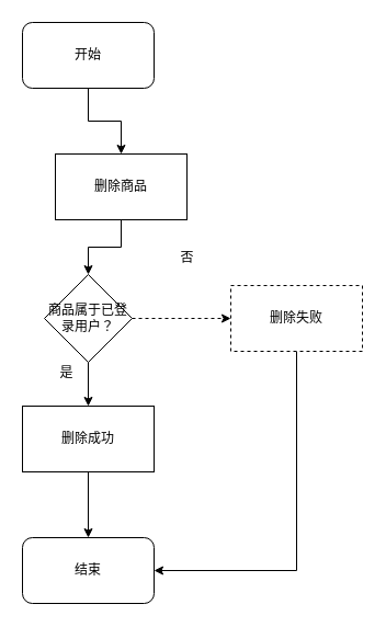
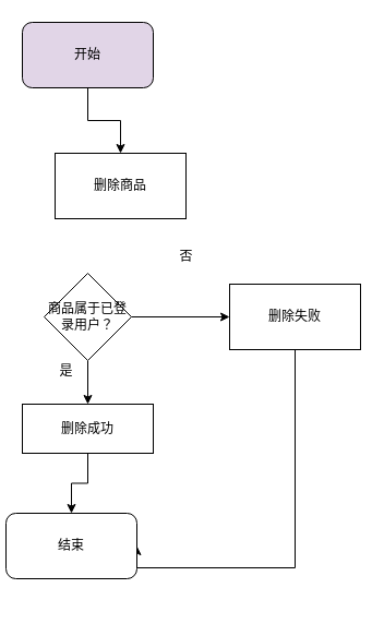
  <mxCell id="0" />
  <mxCell id="1" parent="0" />
  <mxCell id="2" value="" style="edgeStyle=orthogonalEdgeStyle;rounded=0;orthogonalLoop=1;jettySize=auto;html=1;" edge="1" parent="1" source="3" target="5"><mxGeometry relative="1" as="geometry" /></mxCell>
- <mxCell id="3" value="开始" style="rounded=1;whiteSpace=wrap;html=1;" vertex="1" parent="1"><mxGeometry x="20" y="20" width="120" height="60" as="geometry" /></mxCell>
- <mxCell id="4" value="" style="edgeStyle=orthogonalEdgeStyle;rounded=0;orthogonalLoop=1;jettySize=auto;html=1;" edge="1" parent="1" source="5" target="8"><mxGeometry relative="1" as="geometry" /></mxCell>
+ <mxCell id="3" value="开始" style="rounded=1;whiteSpace=wrap;html=1;fillColor=#e1d5e7;" vertex="1" parent="1"><mxGeometry x="20" y="20" width="120" height="60" as="geometry" /></mxCell>
  <mxCell id="5" value="删除商品" style="rounded=0;whiteSpace=wrap;html=1;" vertex="1" parent="1"><mxGeometry x="50" y="140" width="120" height="60" as="geometry" /></mxCell>
  <mxCell id="6" value="" style="edgeStyle=orthogonalEdgeStyle;rounded=0;orthogonalLoop=1;jettySize=auto;html=1;" edge="1" parent="1" source="8" target="10"><mxGeometry relative="1" as="geometry" /></mxCell>
- <mxCell id="7" value="" style="edgeStyle=orthogonalEdgeStyle;rounded=0;orthogonalLoop=1;jettySize=auto;html=1;dashed=1;" edge="1" parent="1" source="8" target="13"><mxGeometry relative="1" as="geometry" /></mxCell>
+ <mxCell id="7" value="" style="edgeStyle=orthogonalEdgeStyle;rounded=0;orthogonalLoop=1;jettySize=auto;html=1;" edge="1" parent="1" source="8" target="13"><mxGeometry relative="1" as="geometry" /></mxCell>
  <mxCell id="8" value="商品属于已登录用户？" style="rhombus;whiteSpace=wrap;html=1;" vertex="1" parent="1"><mxGeometry x="40" y="250" width="80" height="80" as="geometry" /></mxCell>
  <mxCell id="9" value="" style="edgeStyle=orthogonalEdgeStyle;rounded=0;orthogonalLoop=1;jettySize=auto;html=1;" edge="1" parent="1" source="10" target="15"><mxGeometry relative="1" as="geometry" /></mxCell>
- <mxCell id="10" value="删除成功" style="rounded=0;whiteSpace=wrap;html=1;" vertex="1" parent="1"><mxGeometry x="20" y="370" width="120" height="60" as="geometry" /></mxCell>
+ <mxCell id="10" value="删除成功" style="rounded=0;whiteSpace=wrap;html=1;" vertex="1" parent="1"><mxGeometry x="20" y="370" width="120" height="45" as="geometry" /></mxCell>
  <mxCell id="11" value="是" style="text;html=1;align=center;verticalAlign=middle;resizable=0;points=[];autosize=1;strokeColor=none;" vertex="1" parent="1"><mxGeometry x="45" y="330" width="30" height="20" as="geometry" /></mxCell>
  <mxCell id="12" style="edgeStyle=orthogonalEdgeStyle;rounded=0;orthogonalLoop=1;jettySize=auto;html=1;entryX=1;entryY=0.5;entryDx=0;entryDy=0;" edge="1" parent="1" source="13" target="15"><mxGeometry relative="1" as="geometry"><Array as="points"><mxPoint x="270" y="520" /></Array></mxGeometry></mxCell>
- <mxCell id="13" value="删除失败" style="rounded=0;whiteSpace=wrap;html=1;dashed=1;" vertex="1" parent="1"><mxGeometry x="210" y="260" width="120" height="60" as="geometry" /></mxCell>
+ <mxCell id="13" value="删除失败" style="rounded=0;whiteSpace=wrap;html=1;" vertex="1" parent="1"><mxGeometry x="210" y="260" width="120" height="60" as="geometry" /></mxCell>
  <mxCell id="14" value="否" style="text;html=1;align=center;verticalAlign=middle;resizable=0;points=[];autosize=1;strokeColor=none;" vertex="1" parent="1"><mxGeometry x="155" y="225" width="30" height="20" as="geometry" /></mxCell>
- <mxCell id="15" value="结束" style="rounded=1;whiteSpace=wrap;html=1;" vertex="1" parent="1"><mxGeometry x="20" y="490" width="120" height="60" as="geometry" /></mxCell>
+ <mxCell id="15" value="结束" style="rounded=1;whiteSpace=wrap;html=1;" vertex="1" parent="1"><mxGeometry x="5" y="470" width="120" height="60" as="geometry" /></mxCell>
